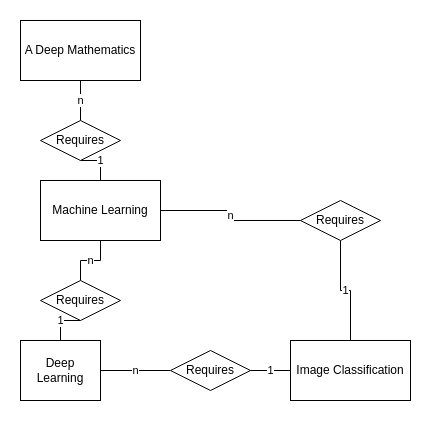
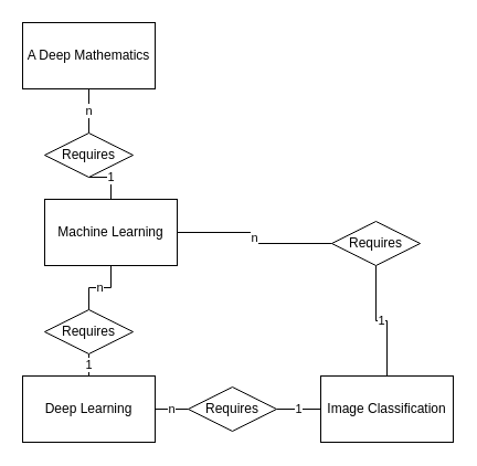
  <mxCell id="0" />
  <mxCell id="1" parent="0" />
  <mxCell id="2" value="A Deep Mathematics" style="rounded=0;whiteSpace=wrap;html=1;" vertex="1" parent="1"><mxGeometry x="20" y="20" width="120" height="60" as="geometry" /></mxCell>
  <mxCell id="3" value="n" style="edgeStyle=orthogonalEdgeStyle;rounded=0;orthogonalLoop=1;jettySize=auto;html=1;exitX=0.5;exitY=0;exitDx=0;exitDy=0;entryX=0.5;entryY=1;entryDx=0;entryDy=0;endArrow=none;endFill=0;" edge="1" parent="1" source="5" target="2"><mxGeometry relative="1" as="geometry" /></mxCell>
  <mxCell id="4" value="1" style="edgeStyle=orthogonalEdgeStyle;rounded=0;orthogonalLoop=1;jettySize=auto;html=1;exitX=0.5;exitY=1;exitDx=0;exitDy=0;entryX=0.5;entryY=0;entryDx=0;entryDy=0;endArrow=none;endFill=0;" edge="1" parent="1" source="5" target="8"><mxGeometry relative="1" as="geometry" /></mxCell>
  <mxCell id="5" value="Requires" style="rhombus;whiteSpace=wrap;html=1;" vertex="1" parent="1"><mxGeometry x="40" y="120" width="80" height="40" as="geometry" /></mxCell>
  <mxCell id="6" value="n" style="edgeStyle=orthogonalEdgeStyle;rounded=0;orthogonalLoop=1;jettySize=auto;html=1;exitX=0.5;exitY=1;exitDx=0;exitDy=0;entryX=0.5;entryY=0;entryDx=0;entryDy=0;endArrow=none;endFill=0;" edge="1" parent="1" source="8" target="13"><mxGeometry relative="1" as="geometry" /></mxCell>
  <mxCell id="7" value="n" style="edgeStyle=orthogonalEdgeStyle;rounded=0;orthogonalLoop=1;jettySize=auto;html=1;exitX=1;exitY=0.5;exitDx=0;exitDy=0;entryX=0;entryY=0.5;entryDx=0;entryDy=0;endArrow=none;endFill=0;" edge="1" parent="1" source="8" target="17"><mxGeometry relative="1" as="geometry" /></mxCell>
  <mxCell id="8" value="Machine Learning" style="rounded=0;whiteSpace=wrap;html=1;" vertex="1" parent="1"><mxGeometry x="40" y="180" width="120" height="60" as="geometry" /></mxCell>
- <mxCell id="9" value="Deep Learning" style="rounded=0;whiteSpace=wrap;html=1;" vertex="1" parent="1"><mxGeometry x="20" y="340" width="80" height="60" as="geometry" /></mxCell>
+ <mxCell id="9" value="Deep Learning" style="rounded=0;whiteSpace=wrap;html=1;" vertex="1" parent="1"><mxGeometry x="20" y="340" width="120" height="60" as="geometry" /></mxCell>
  <mxCell id="10" value="1" style="edgeStyle=orthogonalEdgeStyle;rounded=0;orthogonalLoop=1;jettySize=auto;html=1;exitX=0.5;exitY=0;exitDx=0;exitDy=0;entryX=0.5;entryY=1;entryDx=0;entryDy=0;endArrow=none;endFill=0;" edge="1" parent="1" source="11" target="17"><mxGeometry relative="1" as="geometry" /></mxCell>
  <mxCell id="11" value="Image Classification" style="rounded=0;whiteSpace=wrap;html=1;" vertex="1" parent="1"><mxGeometry x="290" y="340" width="120" height="60" as="geometry" /></mxCell>
  <mxCell id="12" value="1" style="edgeStyle=orthogonalEdgeStyle;rounded=0;orthogonalLoop=1;jettySize=auto;html=1;exitX=0.5;exitY=1;exitDx=0;exitDy=0;entryX=0.5;entryY=0;entryDx=0;entryDy=0;endArrow=none;endFill=0;" edge="1" parent="1" source="13" target="9"><mxGeometry relative="1" as="geometry" /></mxCell>
  <mxCell id="13" value="Requires" style="rhombus;whiteSpace=wrap;html=1;" vertex="1" parent="1"><mxGeometry x="40" y="280" width="80" height="40" as="geometry" /></mxCell>
  <mxCell id="14" value="n" style="edgeStyle=orthogonalEdgeStyle;rounded=0;orthogonalLoop=1;jettySize=auto;html=1;exitX=0;exitY=0.5;exitDx=0;exitDy=0;entryX=1;entryY=0.5;entryDx=0;entryDy=0;endArrow=none;endFill=0;" edge="1" parent="1" source="16" target="9"><mxGeometry relative="1" as="geometry" /></mxCell>
  <mxCell id="15" value="1" style="edgeStyle=orthogonalEdgeStyle;rounded=0;orthogonalLoop=1;jettySize=auto;html=1;exitX=1;exitY=0.5;exitDx=0;exitDy=0;entryX=0;entryY=0.5;entryDx=0;entryDy=0;endArrow=none;endFill=0;" edge="1" parent="1" source="16" target="11"><mxGeometry relative="1" as="geometry" /></mxCell>
  <mxCell id="16" value="Requires" style="rhombus;whiteSpace=wrap;html=1;" vertex="1" parent="1"><mxGeometry x="170" y="350" width="80" height="40" as="geometry" /></mxCell>
  <mxCell id="17" value="Requires" style="rhombus;whiteSpace=wrap;html=1;" vertex="1" parent="1"><mxGeometry x="300" y="200" width="80" height="40" as="geometry" /></mxCell>
